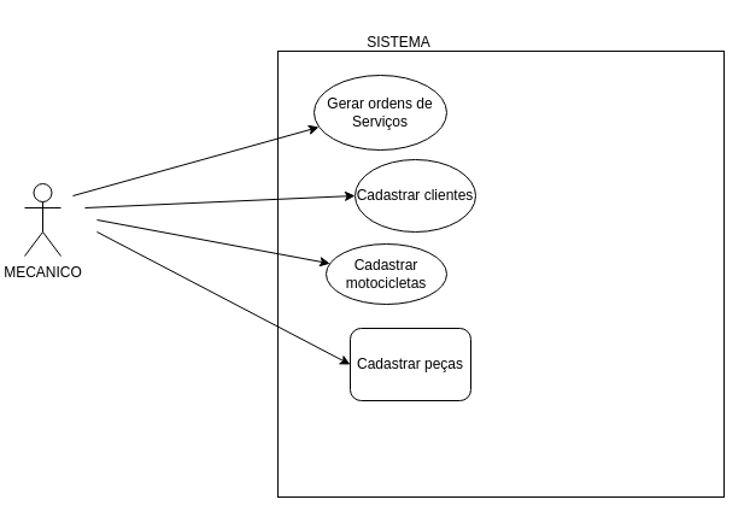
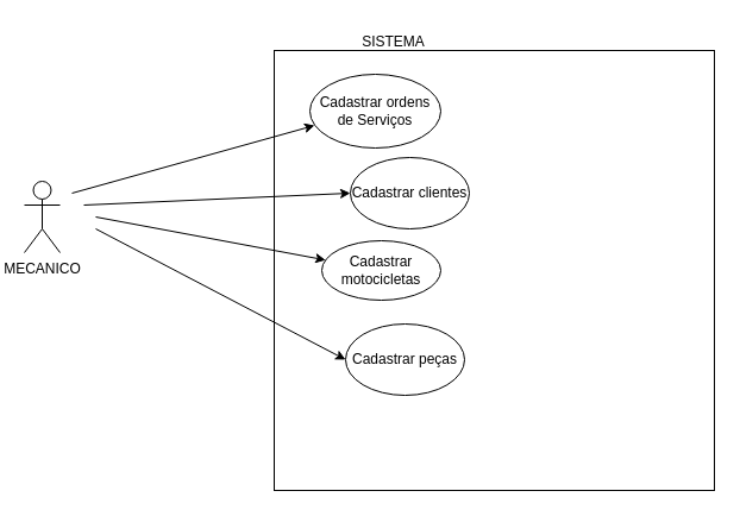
  <mxCell id="0" />
  <mxCell id="1" parent="0" />
  <mxCell id="2" value="MECANICO" style="shape=umlActor;verticalLabelPosition=bottom;verticalAlign=top;html=1;outlineConnect=0;" vertex="1" parent="1"><mxGeometry x="20" y="152" width="30" height="60" as="geometry" /></mxCell>
  <mxCell id="3" value="" style="whiteSpace=wrap;html=1;aspect=fixed;fillColor=none;" vertex="1" parent="1"><mxGeometry x="230" y="42" width="370" height="370" as="geometry" /></mxCell>
  <mxCell id="4" value="SISTEMA" style="text;html=1;align=center;verticalAlign=middle;resizable=0;points=[];autosize=1;strokeColor=none;fillColor=none;" vertex="1" parent="1"><mxGeometry x="290" y="20" width="80" height="30" as="geometry" /></mxCell>
- <mxCell id="5" value="Gerar ordens de Serviços" style="ellipse;whiteSpace=wrap;html=1;" vertex="1" parent="1"><mxGeometry x="260" y="62" width="110" height="62" as="geometry" /></mxCell>
+ <mxCell id="5" value="Cadastrar ordens de Serviços" style="ellipse;whiteSpace=wrap;html=1;" vertex="1" parent="1"><mxGeometry x="260" y="62" width="110" height="62" as="geometry" /></mxCell>
  <mxCell id="6" value="Cadastrar clientes" style="ellipse;whiteSpace=wrap;html=1;" vertex="1" parent="1"><mxGeometry x="294" y="132" width="100" height="60" as="geometry" /></mxCell>
  <mxCell id="7" value="Cadastrar motocicletas" style="ellipse;whiteSpace=wrap;html=1;" vertex="1" parent="1"><mxGeometry x="270" y="202" width="100" height="50" as="geometry" /></mxCell>
- <mxCell id="8" value="Cadastrar peças" style="whiteSpace=wrap;html=1;rounded=1;" vertex="1" parent="1"><mxGeometry x="290" y="272" width="100" height="60" as="geometry" /></mxCell>
+ <mxCell id="8" value="Cadastrar peças" style="ellipse;whiteSpace=wrap;html=1;" vertex="1" parent="1"><mxGeometry x="290" y="272" width="100" height="60" as="geometry" /></mxCell>
  <mxCell id="9" value="" style="endArrow=classic;html=1;rounded=0;entryX=0.036;entryY=0.694;entryDx=0;entryDy=0;entryPerimeter=0;" edge="1" parent="1" target="5"><mxGeometry width="50" height="50" relative="1" as="geometry"><mxPoint x="60" y="162" as="sourcePoint" /><mxPoint x="160" y="172" as="targetPoint" /></mxGeometry></mxCell>
  <mxCell id="10" value="" style="endArrow=classic;html=1;rounded=0;entryX=0;entryY=0.5;entryDx=0;entryDy=0;" edge="1" parent="1" target="6"><mxGeometry width="50" height="50" relative="1" as="geometry"><mxPoint x="70" y="172" as="sourcePoint" /><mxPoint x="274" y="115" as="targetPoint" /></mxGeometry></mxCell>
  <mxCell id="11" value="" style="endArrow=classic;html=1;rounded=0;" edge="1" parent="1" target="7"><mxGeometry width="50" height="50" relative="1" as="geometry"><mxPoint x="80" y="182" as="sourcePoint" /><mxPoint x="284" y="125" as="targetPoint" /></mxGeometry></mxCell>
  <mxCell id="12" value="" style="endArrow=classic;html=1;rounded=0;entryX=0;entryY=0.5;entryDx=0;entryDy=0;" edge="1" parent="1" target="8"><mxGeometry width="50" height="50" relative="1" as="geometry"><mxPoint x="80" y="192" as="sourcePoint" /><mxPoint x="294" y="135" as="targetPoint" /></mxGeometry></mxCell>
